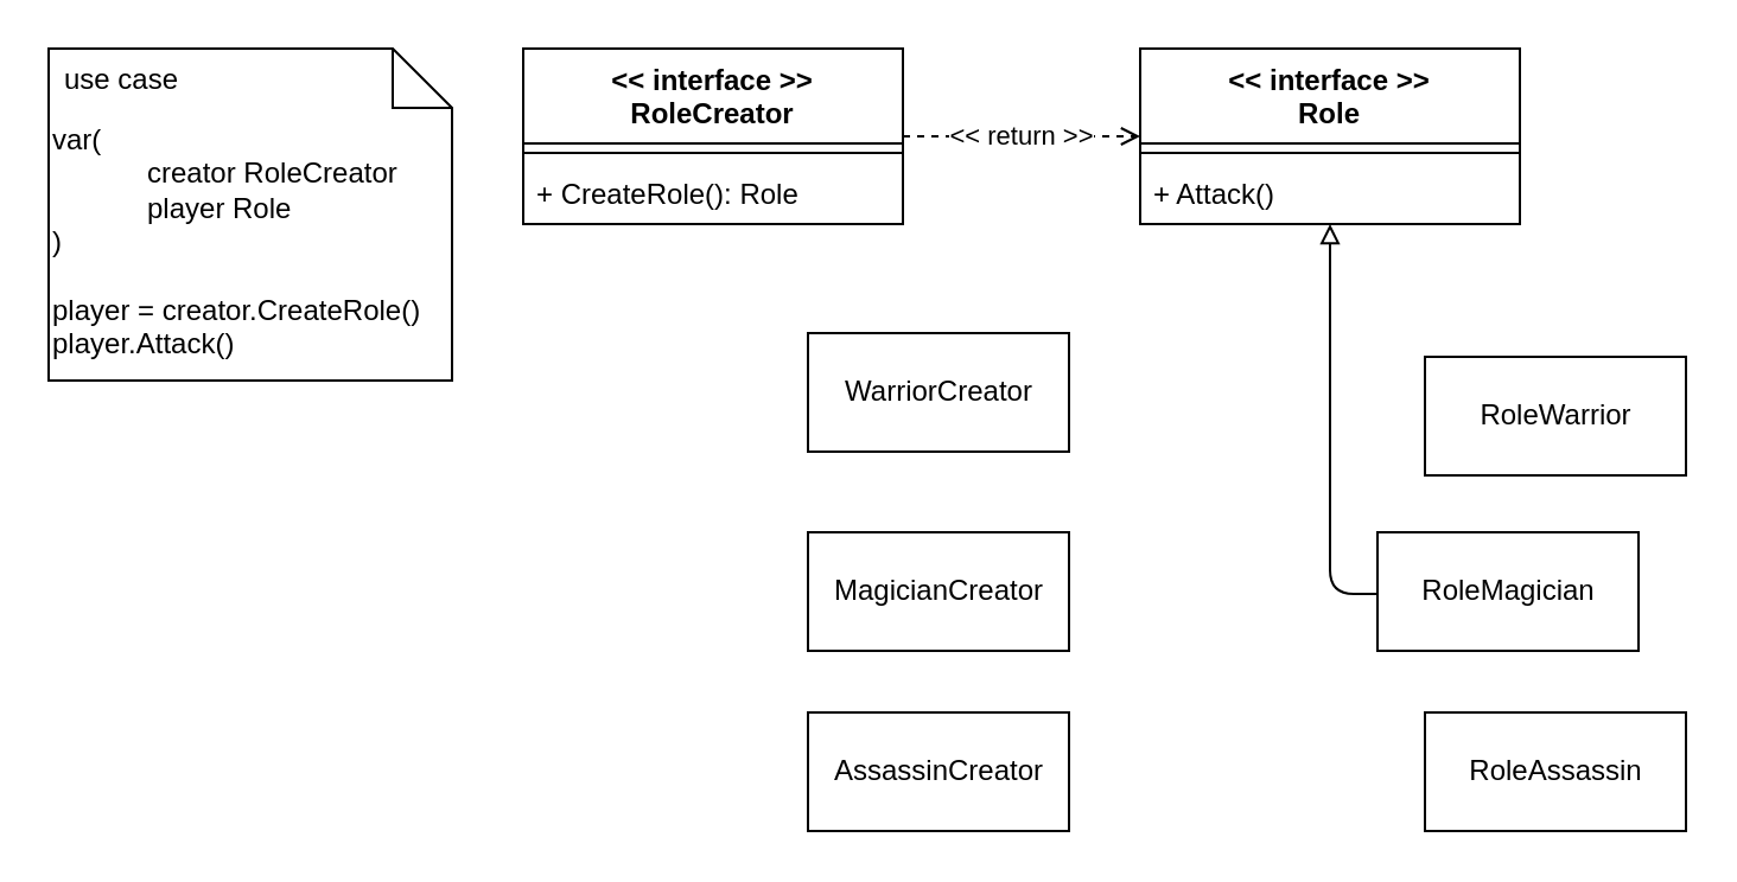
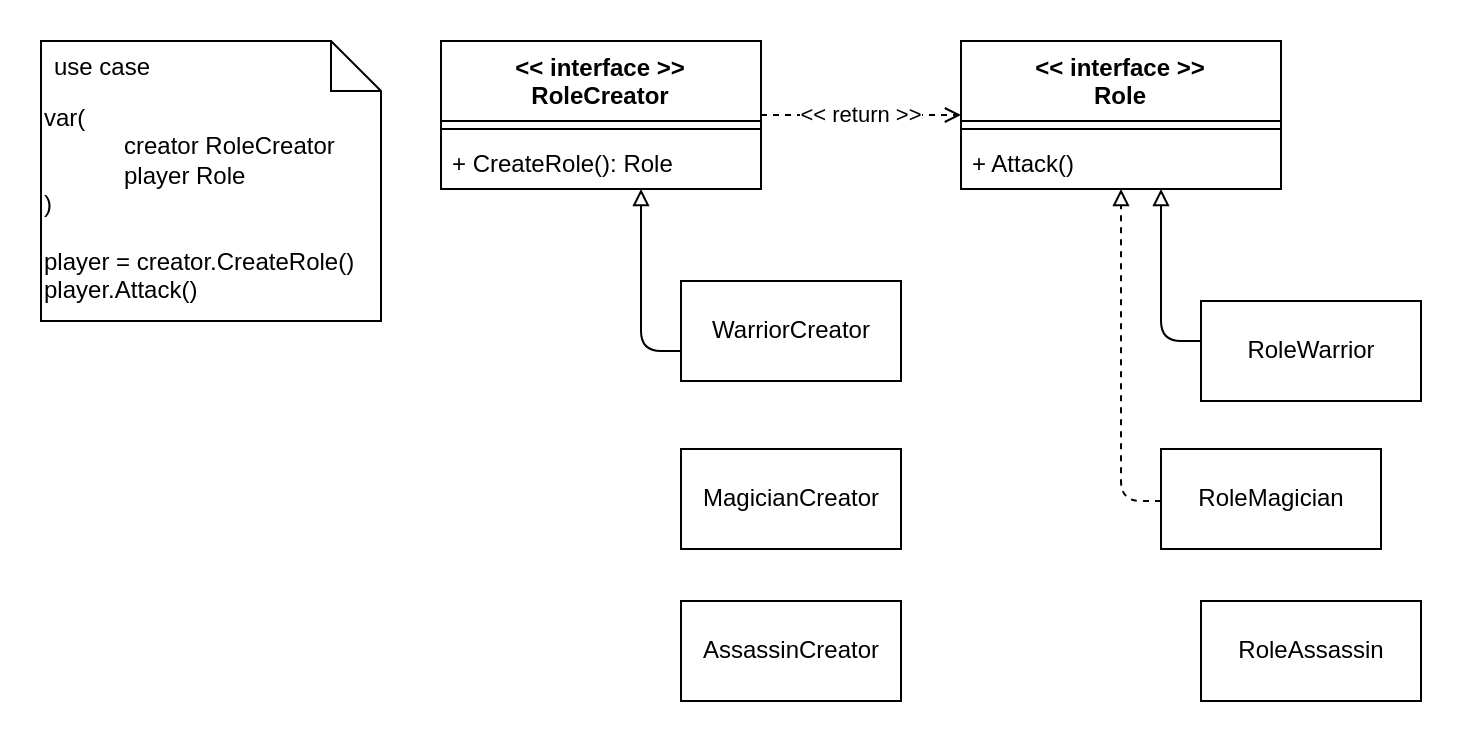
  <mxCell id="0" />
  <mxCell id="1" parent="0" />
  <mxCell id="2" value="&lt;&lt; interface &gt;&gt;&#10;Role" style="swimlane;fontStyle=1;align=center;verticalAlign=top;childLayout=stackLayout;horizontal=1;startSize=40;horizontalStack=0;resizeParent=1;resizeParentMax=0;resizeLast=0;collapsible=1;marginBottom=0;" vertex="1" parent="1"><mxGeometry x="480" y="20" width="160" height="74" as="geometry" /></mxCell>
  <mxCell id="3" value="" style="line;strokeWidth=1;fillColor=none;align=left;verticalAlign=middle;spacingTop=-1;spacingLeft=3;spacingRight=3;rotatable=0;labelPosition=right;points=[];portConstraint=eastwest;strokeColor=inherit;" vertex="1" parent="2"><mxGeometry y="40" width="160" height="8" as="geometry" /></mxCell>
  <mxCell id="4" value="+ Attack()" style="text;strokeColor=none;fillColor=none;align=left;verticalAlign=top;spacingLeft=4;spacingRight=4;overflow=hidden;rotatable=0;points=[[0,0.5],[1,0.5]];portConstraint=eastwest;" vertex="1" parent="2"><mxGeometry y="48" width="160" height="26" as="geometry" /></mxCell>
  <mxCell id="5" value="&amp;lt;&amp;lt; return &amp;gt;&amp;gt;" style="html=1;endArrow=open;endFill=0;dashed=1;" edge="1" parent="1" source="6" target="2"><mxGeometry relative="1" as="geometry" /></mxCell>
  <mxCell id="6" value="&lt;&lt; interface &gt;&gt;&#10;RoleCreator" style="swimlane;fontStyle=1;align=center;verticalAlign=top;childLayout=stackLayout;horizontal=1;startSize=40;horizontalStack=0;resizeParent=1;resizeParentMax=0;resizeLast=0;collapsible=1;marginBottom=0;" vertex="1" parent="1"><mxGeometry x="220" y="20" width="160" height="74" as="geometry" /></mxCell>
  <mxCell id="7" value="" style="line;strokeWidth=1;fillColor=none;align=left;verticalAlign=middle;spacingTop=-1;spacingLeft=3;spacingRight=3;rotatable=0;labelPosition=right;points=[];portConstraint=eastwest;strokeColor=inherit;" vertex="1" parent="6"><mxGeometry y="40" width="160" height="8" as="geometry" /></mxCell>
  <mxCell id="8" value="+ CreateRole(): Role" style="text;strokeColor=none;fillColor=none;align=left;verticalAlign=top;spacingLeft=4;spacingRight=4;overflow=hidden;rotatable=0;points=[[0,0.5],[1,0.5]];portConstraint=eastwest;" vertex="1" parent="6"><mxGeometry y="48" width="160" height="26" as="geometry" /></mxCell>
+ <mxCell id="9" value="" style="edgeStyle=orthogonalEdgeStyle;html=1;endArrow=block;endFill=0;" edge="1" parent="1" source="10" target="4"><mxGeometry relative="1" as="geometry"><Array as="points"><mxPoint x="580" y="170" /></Array></mxGeometry></mxCell>
  <mxCell id="10" value="RoleWarrior" style="html=1;" vertex="1" parent="1"><mxGeometry x="600" y="150" width="110" height="50" as="geometry" /></mxCell>
- <mxCell id="11" value="" style="edgeStyle=orthogonalEdgeStyle;html=1;endArrow=block;endFill=0;" edge="1" parent="1" source="12" target="4"><mxGeometry relative="1" as="geometry"><Array as="points"><mxPoint x="560" y="250" /></Array></mxGeometry></mxCell>
+ <mxCell id="11" value="" style="edgeStyle=orthogonalEdgeStyle;html=1;endArrow=block;endFill=0;dashed=1;" edge="1" parent="1" source="12" target="4"><mxGeometry relative="1" as="geometry"><Array as="points"><mxPoint x="560" y="250" /></Array></mxGeometry></mxCell>
  <mxCell id="12" value="RoleMagician" style="html=1;" vertex="1" parent="1"><mxGeometry x="580" y="224" width="110" height="50" as="geometry" /></mxCell>
  <mxCell id="13" value="RoleAssassin" style="html=1;" vertex="1" parent="1"><mxGeometry x="600" y="300" width="110" height="50" as="geometry" /></mxCell>
+ <mxCell id="14" value="" style="edgeStyle=orthogonalEdgeStyle;html=1;endArrow=block;endFill=0;" edge="1" parent="1" source="15" target="8"><mxGeometry relative="1" as="geometry"><Array as="points"><mxPoint x="320" y="175" /></Array></mxGeometry></mxCell>
  <mxCell id="15" value="WarriorCreator" style="html=1;" vertex="1" parent="1"><mxGeometry x="340" y="140" width="110" height="50" as="geometry" /></mxCell>
  <mxCell id="16" value="MagicianCreator" style="html=1;" vertex="1" parent="1"><mxGeometry x="340" y="224" width="110" height="50" as="geometry" /></mxCell>
  <mxCell id="17" value="AssassinCreator" style="html=1;" vertex="1" parent="1"><mxGeometry x="340" y="300" width="110" height="50" as="geometry" /></mxCell>
  <mxCell id="18" value="var(&lt;br&gt;&lt;span style=&quot;&quot;&gt;&#09;&lt;/span&gt;&lt;blockquote style=&quot;margin: 0 0 0 40px; border: none; padding: 0px;&quot;&gt;creator RoleCreator&lt;br&gt;player Role&lt;/blockquote&gt;)&lt;br&gt;&lt;br&gt;player = creator.CreateRole()&lt;br&gt;player.Attack()" style="shape=note2;boundedLbl=1;whiteSpace=wrap;html=1;size=25;verticalAlign=top;align=left;" vertex="1" parent="1"><mxGeometry x="20" y="20" width="170" height="140" as="geometry" /></mxCell>
  <mxCell id="19" value="use case" style="resizeWidth=1;part=1;strokeColor=none;fillColor=none;align=left;spacingLeft=5;" vertex="1" parent="18"><mxGeometry width="170" height="25" relative="1" as="geometry" /></mxCell>
